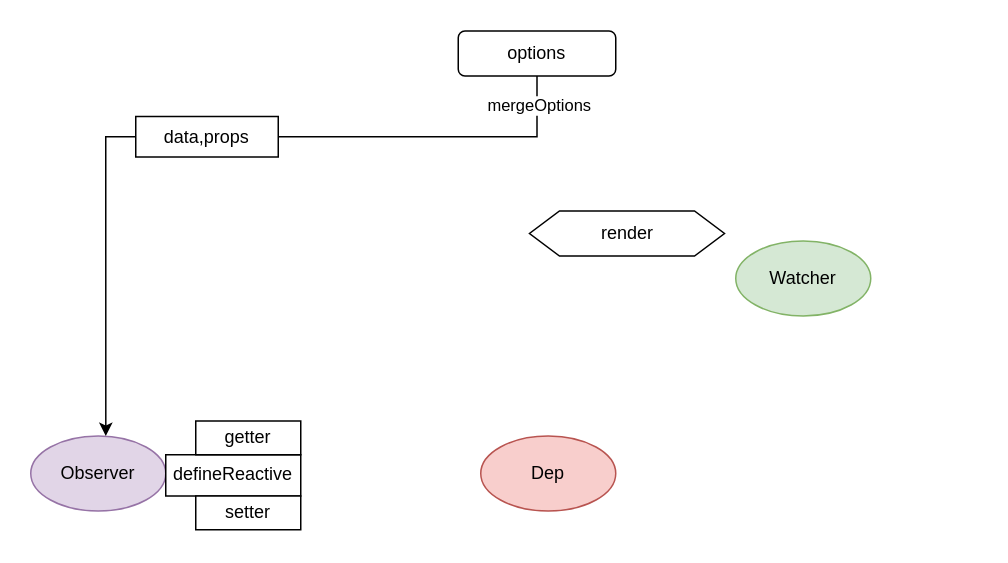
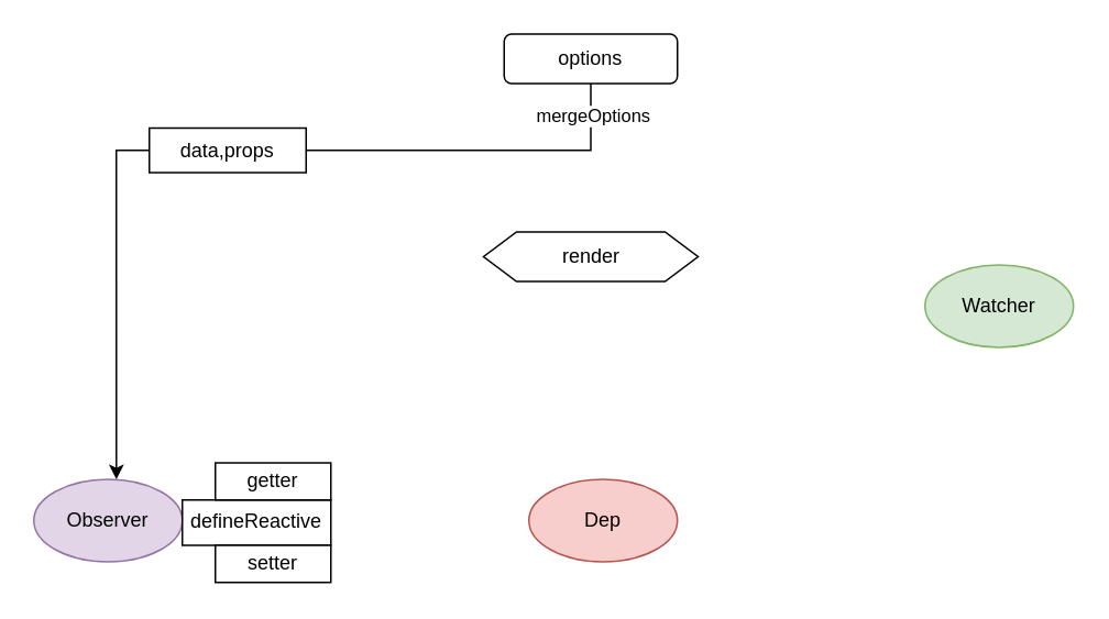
  <mxCell id="0" />
  <mxCell id="1" parent="0" />
- <mxCell id="2" value="Watcher" style="ellipse;whiteSpace=wrap;html=1;fillColor=#d5e8d4;strokeColor=#82b366;" vertex="1" parent="1"><mxGeometry x="490" y="160" width="90" height="50" as="geometry" /></mxCell>
+ <mxCell id="2" value="Watcher" style="ellipse;whiteSpace=wrap;html=1;fillColor=#d5e8d4;strokeColor=#82b366;" vertex="1" parent="1"><mxGeometry x="560" y="160" width="90" height="50" as="geometry" /></mxCell>
  <mxCell id="3" value="Dep" style="ellipse;whiteSpace=wrap;html=1;fillColor=#f8cecc;strokeColor=#b85450;" vertex="1" parent="1"><mxGeometry x="320" y="290" width="90" height="50" as="geometry" /></mxCell>
  <mxCell id="4" value="Observer" style="ellipse;whiteSpace=wrap;html=1;fillColor=#e1d5e7;strokeColor=#9673a6;" vertex="1" parent="1"><mxGeometry x="20" y="290" width="90" height="50" as="geometry" /></mxCell>
  <mxCell id="5" value="" style="group" vertex="1" connectable="0" parent="1"><mxGeometry x="110" y="280" width="90" height="72.5" as="geometry" /></mxCell>
  <mxCell id="6" value="defineReactive" style="rounded=0;whiteSpace=wrap;html=1;" vertex="1" parent="5"><mxGeometry y="22.5" width="90" height="27.5" as="geometry" /></mxCell>
  <mxCell id="7" value="getter" style="rounded=0;whiteSpace=wrap;html=1;" vertex="1" parent="5"><mxGeometry x="20" width="70" height="22.5" as="geometry" /></mxCell>
  <mxCell id="8" value="setter" style="rounded=0;whiteSpace=wrap;html=1;" vertex="1" parent="5"><mxGeometry x="20" y="50" width="70" height="22.5" as="geometry" /></mxCell>
  <mxCell id="9" style="edgeStyle=orthogonalEdgeStyle;rounded=0;orthogonalLoop=1;jettySize=auto;html=1;entryX=0.556;entryY=0;entryDx=0;entryDy=0;entryPerimeter=0;startArrow=none;" edge="1" parent="1" source="11" target="4"><mxGeometry relative="1" as="geometry"><Array as="points"><mxPoint x="70" y="90" /></Array></mxGeometry></mxCell>
  <mxCell id="10" value="options" style="rounded=1;whiteSpace=wrap;html=1;" vertex="1" parent="1"><mxGeometry x="305" y="20" width="105" height="30" as="geometry" /></mxCell>
  <mxCell id="11" value="data,props" style="rounded=0;whiteSpace=wrap;html=1;" vertex="1" parent="1"><mxGeometry x="90" y="77" width="95" height="27" as="geometry" /></mxCell>
  <mxCell id="12" value="" style="edgeStyle=orthogonalEdgeStyle;rounded=0;orthogonalLoop=1;jettySize=auto;html=1;entryX=1;entryY=0.5;entryDx=0;entryDy=0;endArrow=none;" edge="1" parent="1" source="10" target="11"><mxGeometry relative="1" as="geometry"><mxPoint x="357.486" y="50" as="sourcePoint" /><mxPoint x="70.04" y="160" as="targetPoint" /><Array as="points"><mxPoint x="357" y="90" /></Array></mxGeometry></mxCell>
  <mxCell id="13" value="mergeOptions" style="edgeLabel;html=1;align=center;verticalAlign=middle;resizable=0;points=[];" vertex="1" connectable="0" parent="12"><mxGeometry x="-0.132" y="-1" relative="1" as="geometry"><mxPoint x="52" y="-20" as="offset" /></mxGeometry></mxCell>
- <mxCell id="14" value="render" style="shape=hexagon;perimeter=hexagonPerimeter2;whiteSpace=wrap;html=1;fixedSize=1;" vertex="1" parent="1"><mxGeometry x="352.5" y="140" width="130" height="30" as="geometry" /></mxCell>
+ <mxCell id="14" value="render" style="shape=hexagon;perimeter=hexagonPerimeter2;whiteSpace=wrap;html=1;fixedSize=1;" vertex="1" parent="1"><mxGeometry x="292.5" y="140" width="130" height="30" as="geometry" /></mxCell>
